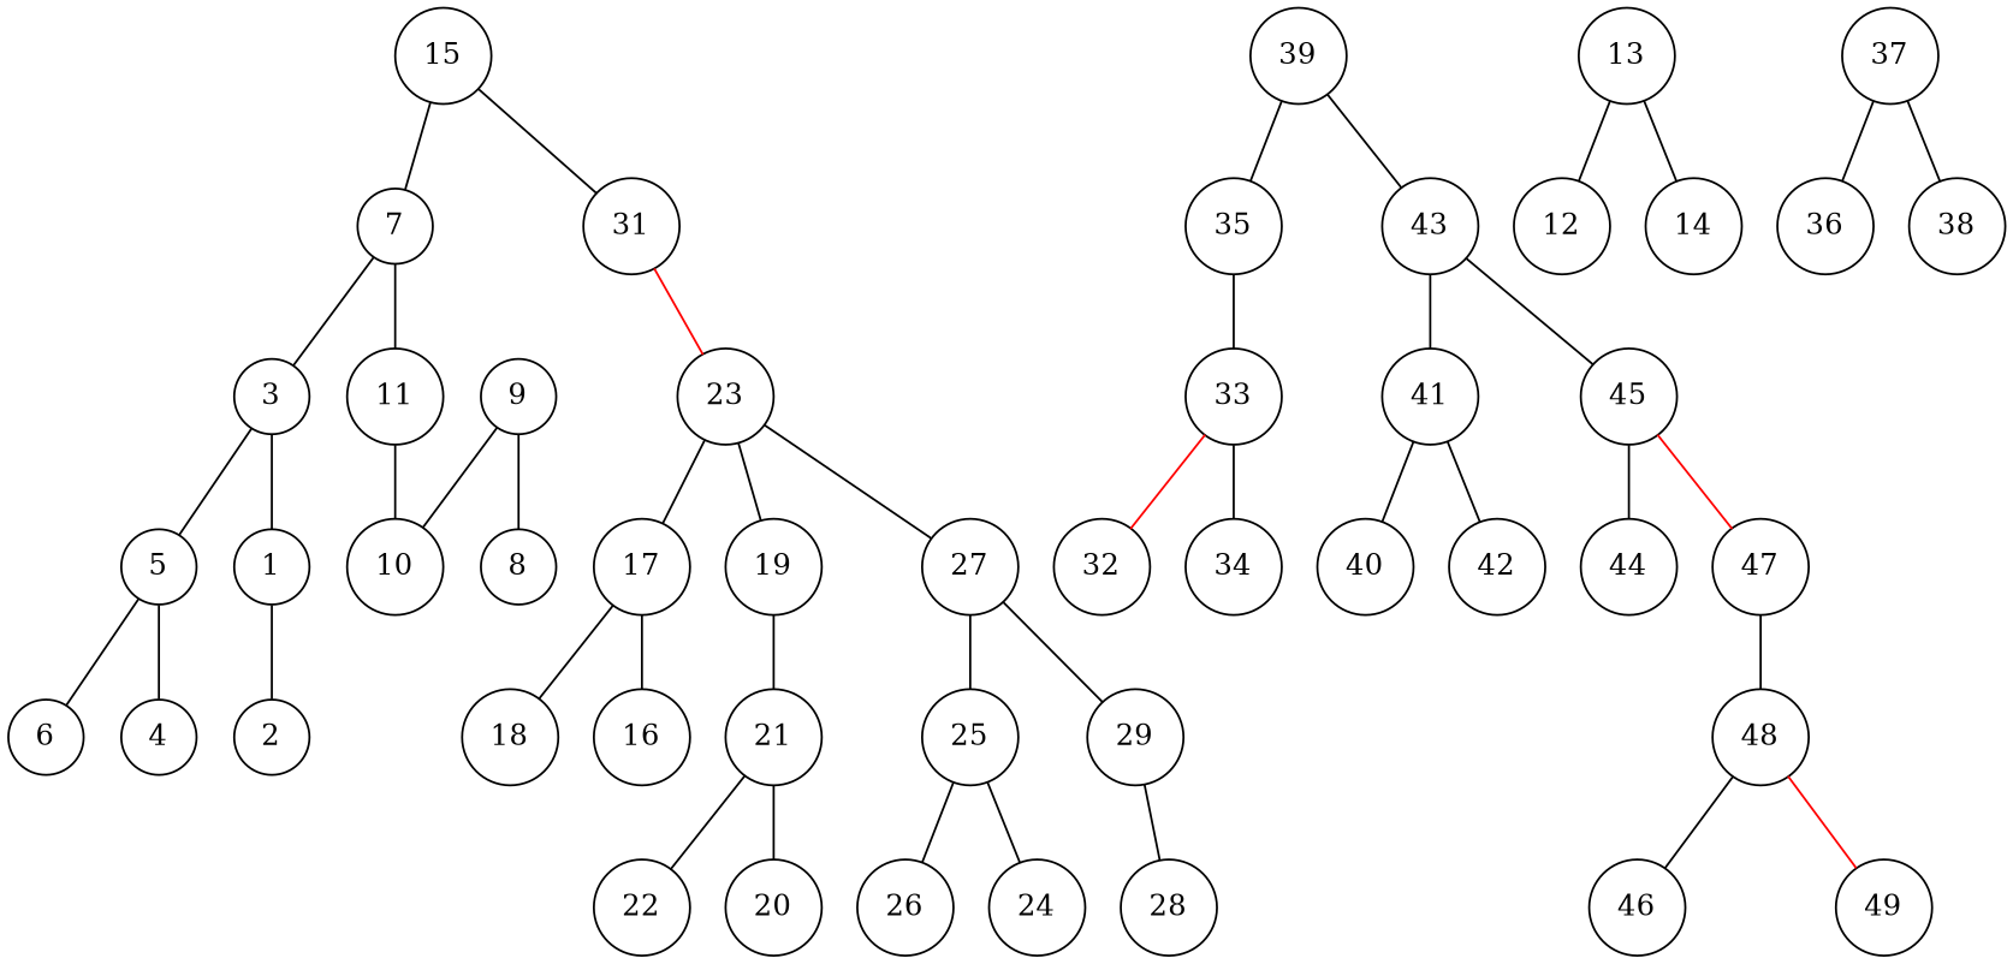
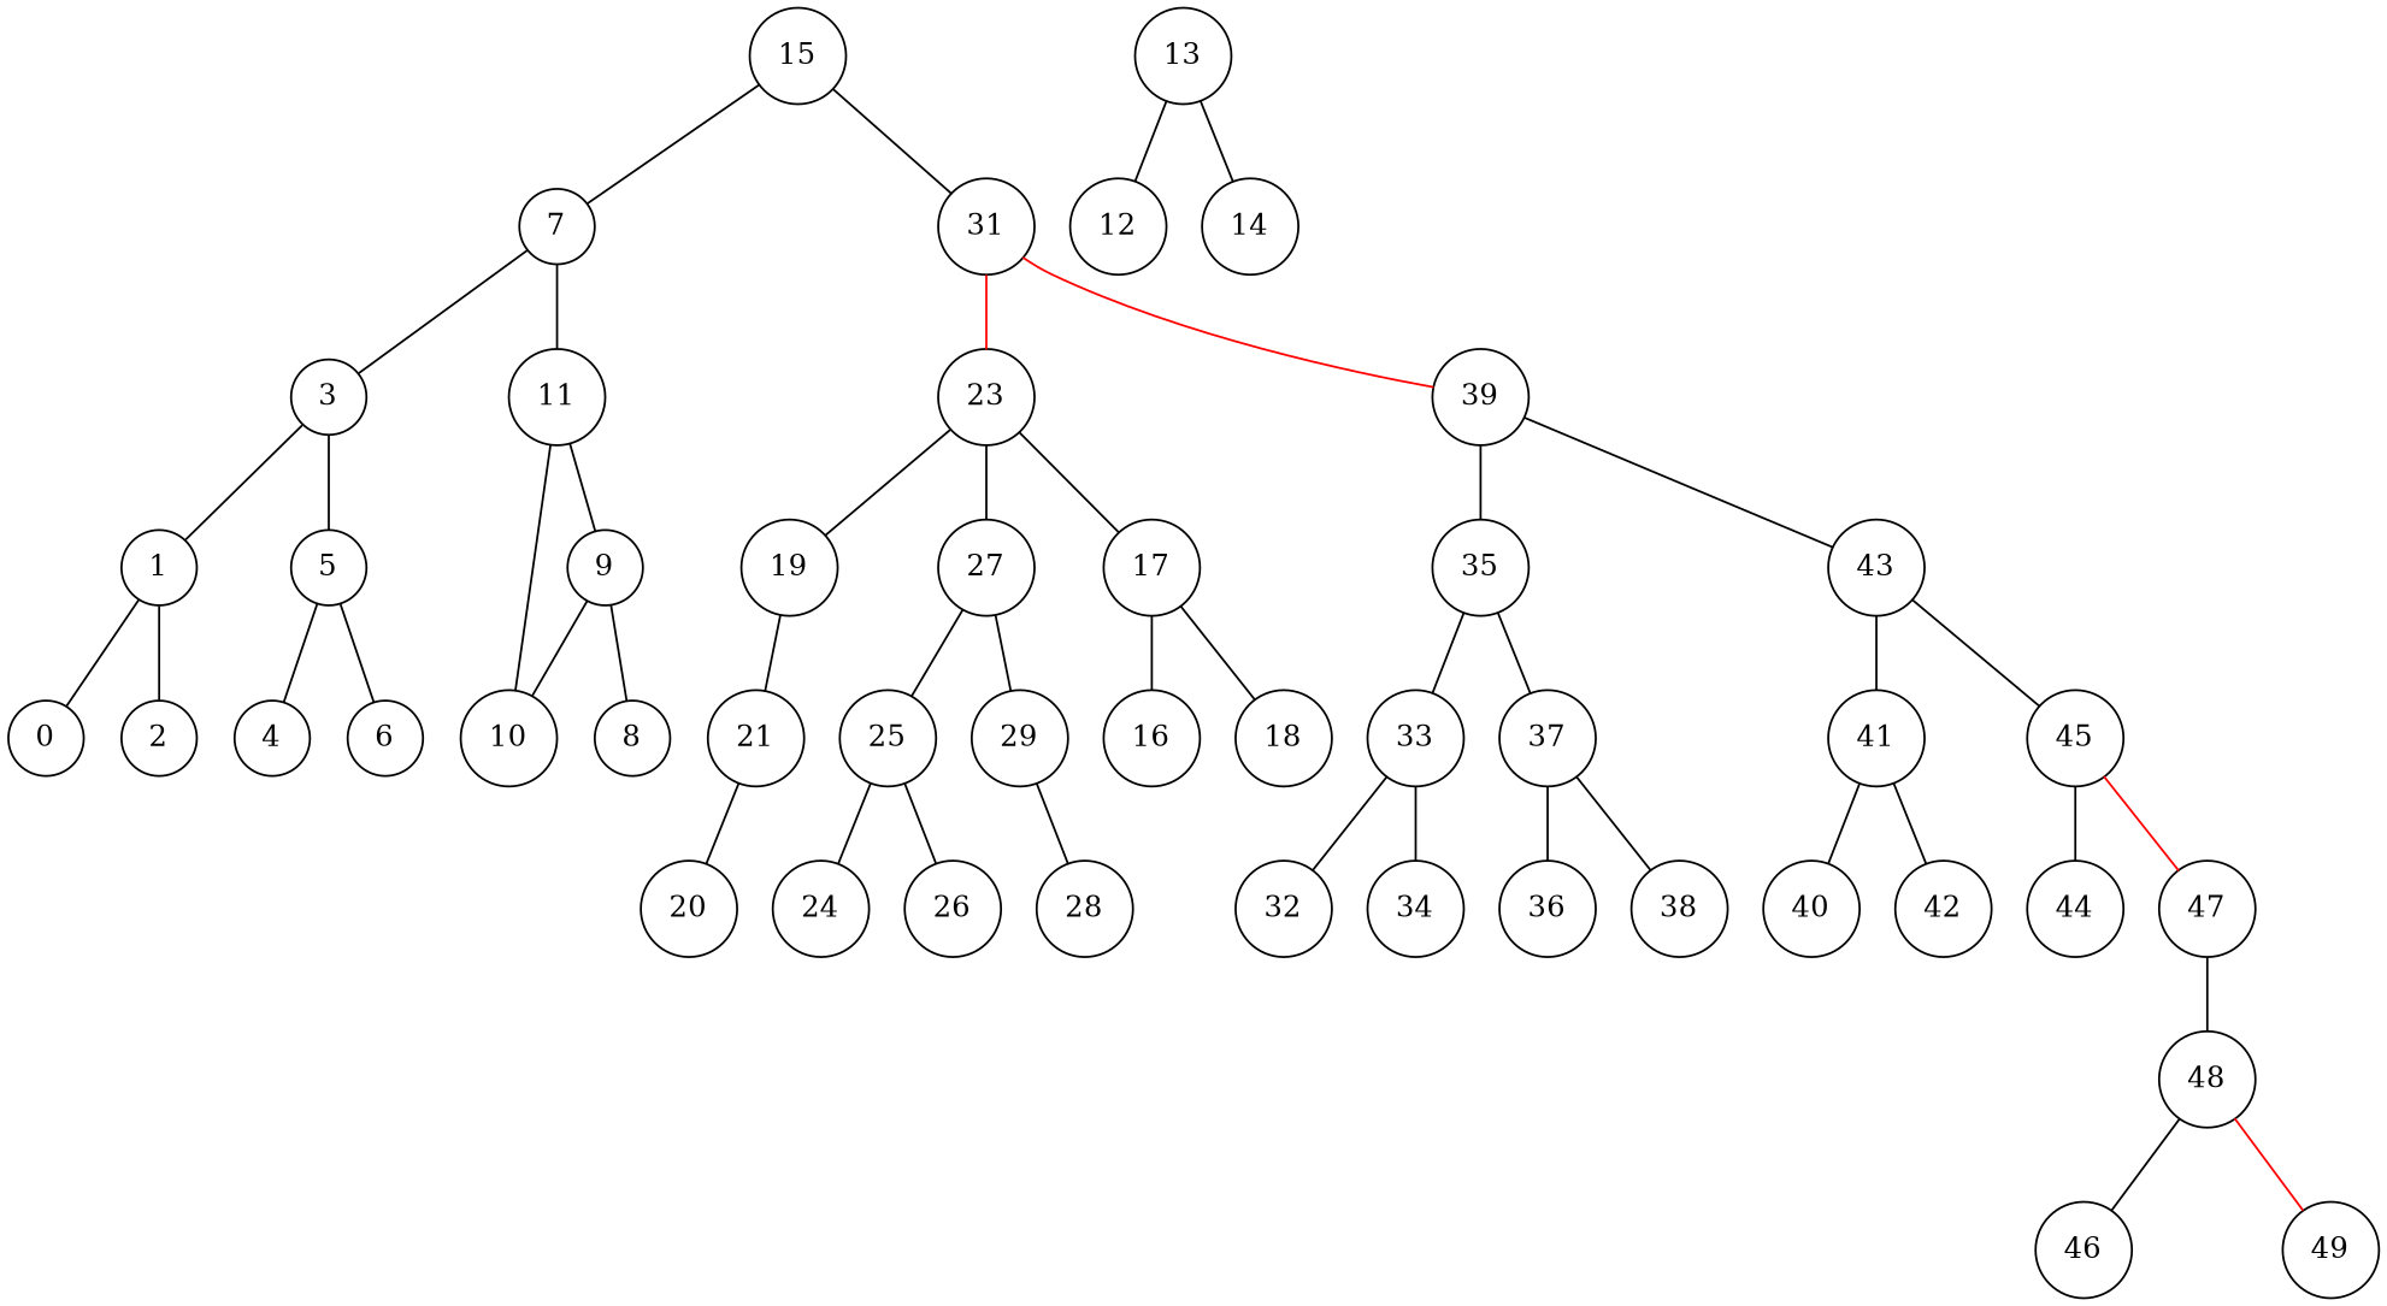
  graph {
    rankdir=TB
    node [shape=circle]
    edge [color=black]
    n1 [label=15]
    n2 [label=7]
    n3 [label=31]
    n4 [label=3]
    n5 [label=11]
    n6 [label=23]
    n7 [label=39]
    n8 [label=1]
    n9 [label=5]
    n10 [label=9]
    n11 [label=10]
+   n12 [label=0]
    n13 [label=2]
    n14 [label=4]
    n15 [label=6]
    n16 [label=8]
    n17 [label=13]
    n18 [label=12]
    n19 [label=14]
    n20 [label=19]
    n21 [label=27]
    n22 [label=17]
    n23 [label=35]
    n24 [label=43]
    n25 [label=21]
    n26 [label=25]
    n27 [label=29]
    n28 [label=16]
    n29 [label=18]
    n30 [label=20]
-   n31 [label=22]
    n32 [label=24]
    n33 [label=26]
    n34 [label=28]
    n35 [label=33]
    n36 [label=37]
    n37 [label=41]
    n38 [label=45]
    n39 [label=32]
    n40 [label=34]
    n41 [label=36]
    n42 [label=38]
    n43 [label=40]
    n44 [label=42]
    n45 [label=44]
    n46 [label=47]
    n47 [label=48]
    n48 [label=46]
    n49 [label=0 style=invis]
    n50 [label=49]
    n1 -- n2
    n1 -- n3
    n2 -- n4
    n2 -- n5
    n3 -- n6 [color=red]
+   n3 -- n7 [color=red]
    n4 -- n8
    n4 -- n9
+   n5 -- n10
    n5 -- n11
    n6 -- n20
    n6 -- n21
    n6 -- n22
    n7 -- n23
    n7 -- n24
+   n8 -- n12
    n8 -- n13
    n9 -- n14
    n9 -- n15
    n10 -- n11
    n10 -- n16
    n17 -- n18
    n17 -- n19
    n20 -- n25
    n21 -- n26
    n21 -- n27
    n22 -- n28
    n22 -- n29
    n23 -- n35
+   n23 -- n36
    n24 -- n37
    n24 -- n38
    n25 -- n30
-   n25 -- n31
    n26 -- n32
    n26 -- n33
    n27 -- n34
-   n35 -- n39 [color=red]
+   n35 -- n39
    n35 -- n40
    n36 -- n41
    n36 -- n42
    n37 -- n43
    n37 -- n44
    n38 -- n45
    n38 -- n46 [color=red]
    n46 -- n47
    n47 -- n48
    n47 -- n49 [style=invis]
    n47 -- n50 [color=red]
  }
